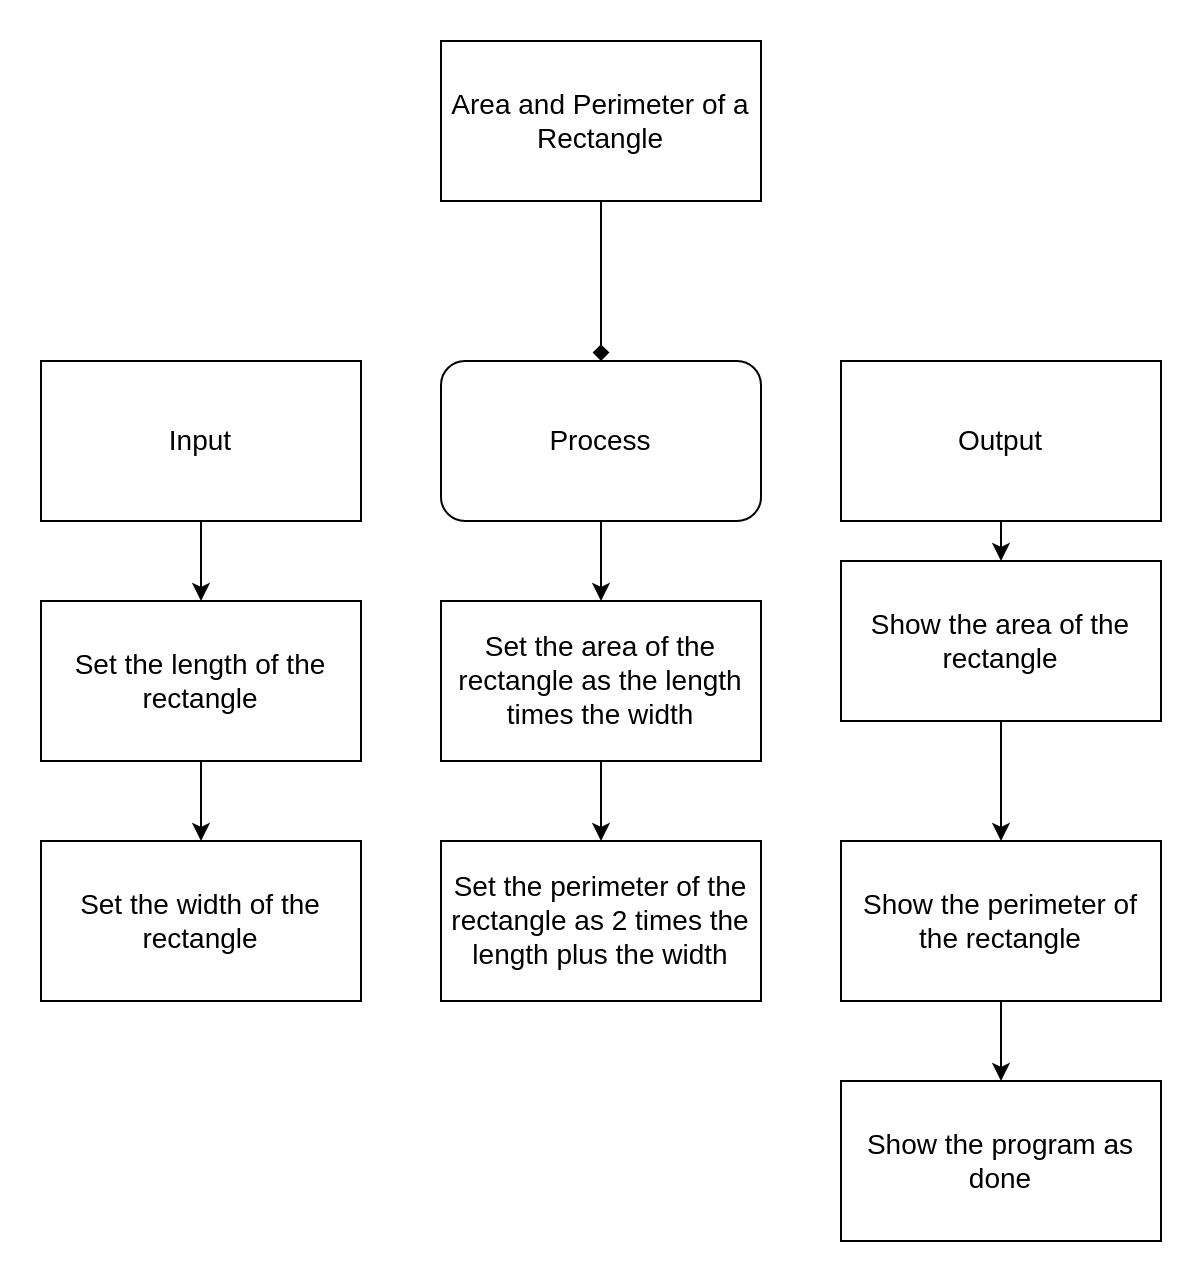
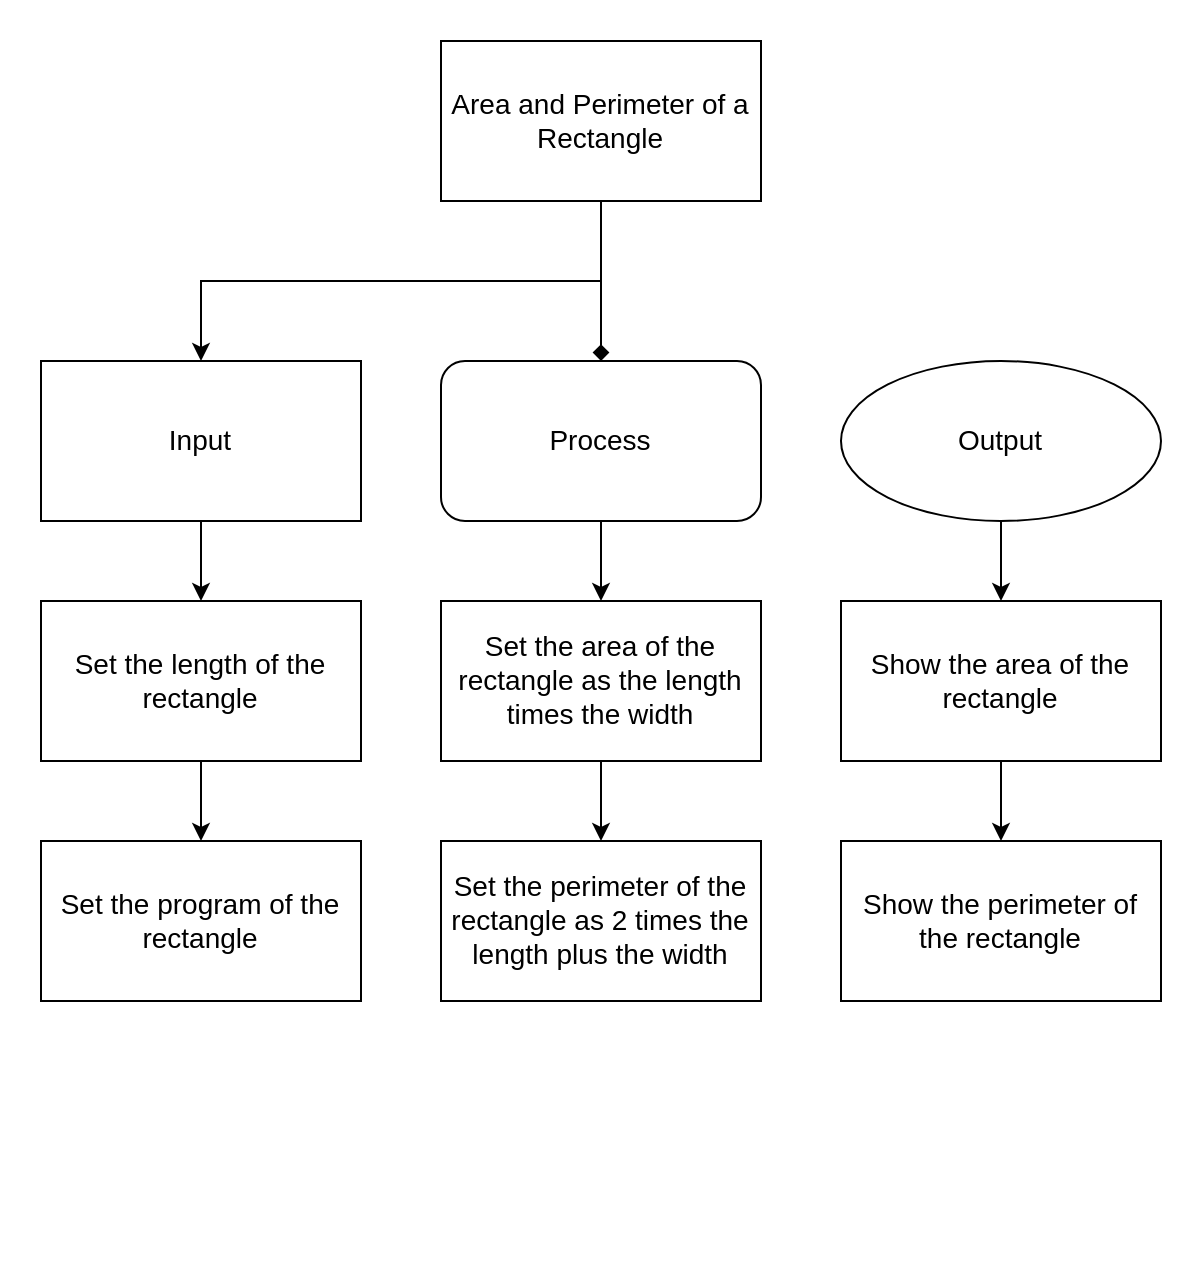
  <mxCell id="0" />
  <mxCell id="1" parent="0" />
  <mxCell id="2" style="edgeStyle=none;html=1;fontSize=14;endArrow=diamond;" parent="1" source="4" target="6" edge="1"><mxGeometry relative="1" as="geometry" /></mxCell>
+ <mxCell id="3" style="edgeStyle=orthogonalEdgeStyle;html=1;entryX=0.5;entryY=0;entryDx=0;entryDy=0;fontSize=14;rounded=0;" parent="1" source="4" target="8" edge="1"><mxGeometry relative="1" as="geometry"><Array as="points"><mxPoint x="300" y="140" /><mxPoint x="100" y="140" /></Array></mxGeometry></mxCell>
  <mxCell id="4" value="Area and Perimeter of a Rectangle" style="rounded=0;whiteSpace=wrap;html=1;fontSize=14;" parent="1" vertex="1"><mxGeometry x="220" y="20" width="160" height="80" as="geometry" /></mxCell>
  <mxCell id="5" style="edgeStyle=orthogonalEdgeStyle;rounded=0;html=1;entryX=0.5;entryY=0;entryDx=0;entryDy=0;fontSize=14;" parent="1" source="6" target="14" edge="1"><mxGeometry relative="1" as="geometry" /></mxCell>
  <mxCell id="6" value="Process" style="whiteSpace=wrap;html=1;fontSize=14;rounded=1;" parent="1" vertex="1"><mxGeometry x="220" y="180" width="160" height="80" as="geometry" /></mxCell>
  <mxCell id="7" style="edgeStyle=orthogonalEdgeStyle;rounded=0;html=1;entryX=0.5;entryY=0;entryDx=0;entryDy=0;fontSize=14;" parent="1" source="8" target="12" edge="1"><mxGeometry relative="1" as="geometry" /></mxCell>
  <mxCell id="8" value="Input" style="rounded=0;whiteSpace=wrap;html=1;fontSize=14;" parent="1" vertex="1"><mxGeometry x="20" y="180" width="160" height="80" as="geometry" /></mxCell>
  <mxCell id="9" style="edgeStyle=orthogonalEdgeStyle;rounded=0;html=1;entryX=0.5;entryY=0;entryDx=0;entryDy=0;fontSize=14;" parent="1" source="10" target="17" edge="1"><mxGeometry relative="1" as="geometry" /></mxCell>
- <mxCell id="10" value="Output" style="rounded=0;whiteSpace=wrap;html=1;fontSize=14;" parent="1" vertex="1"><mxGeometry x="420" y="180" width="160" height="80" as="geometry" /></mxCell>
+ <mxCell id="10" value="Output" style="ellipse;whiteSpace=wrap;html=1;fontSize=14;" parent="1" vertex="1"><mxGeometry x="420" y="180" width="160" height="80" as="geometry" /></mxCell>
  <mxCell id="11" style="edgeStyle=none;html=1;entryX=0.5;entryY=0;entryDx=0;entryDy=0;" edge="1" parent="1" source="12" target="21"><mxGeometry relative="1" as="geometry" /></mxCell>
  <mxCell id="12" value="Set the length of the rectangle" style="rounded=0;whiteSpace=wrap;html=1;fontSize=14;" parent="1" vertex="1"><mxGeometry x="20" y="300" width="160" height="80" as="geometry" /></mxCell>
  <mxCell id="13" style="edgeStyle=orthogonalEdgeStyle;rounded=0;html=1;entryX=0.5;entryY=0;entryDx=0;entryDy=0;fontSize=14;" parent="1" source="14" target="15" edge="1"><mxGeometry relative="1" as="geometry" /></mxCell>
  <mxCell id="14" value="Set the area of the rectangle as the length times the width" style="rounded=0;whiteSpace=wrap;html=1;fontSize=14;" parent="1" vertex="1"><mxGeometry x="220" y="300" width="160" height="80" as="geometry" /></mxCell>
  <mxCell id="15" value="Set the perimeter of the rectangle as 2 times the length plus the width" style="rounded=0;whiteSpace=wrap;html=1;fontSize=14;" parent="1" vertex="1"><mxGeometry x="220" y="420" width="160" height="80" as="geometry" /></mxCell>
  <mxCell id="16" style="edgeStyle=orthogonalEdgeStyle;rounded=0;html=1;entryX=0.5;entryY=0;entryDx=0;entryDy=0;fontSize=14;" parent="1" source="17" target="19" edge="1"><mxGeometry relative="1" as="geometry" /></mxCell>
- <mxCell id="17" value="Show the area of the rectangle" style="rounded=0;whiteSpace=wrap;html=1;fontSize=14;" parent="1" vertex="1"><mxGeometry x="420" y="280" width="160" height="80" as="geometry" /></mxCell>
- <mxCell id="18" style="edgeStyle=orthogonalEdgeStyle;rounded=0;html=1;entryX=0.5;entryY=0;entryDx=0;entryDy=0;fontSize=14;" parent="1" source="19" target="20" edge="1"><mxGeometry relative="1" as="geometry" /></mxCell>
+ <mxCell id="17" value="Show the area of the rectangle" style="rounded=0;whiteSpace=wrap;html=1;fontSize=14;" parent="1" vertex="1"><mxGeometry x="420" y="300" width="160" height="80" as="geometry" /></mxCell>
  <mxCell id="19" value="Show the perimeter of the rectangle" style="rounded=0;whiteSpace=wrap;html=1;fontSize=14;" parent="1" vertex="1"><mxGeometry x="420" y="420" width="160" height="80" as="geometry" /></mxCell>
- <mxCell id="20" value="Show the program as done" style="rounded=0;whiteSpace=wrap;html=1;fontSize=14;" parent="1" vertex="1"><mxGeometry x="420" y="540" width="160" height="80" as="geometry" /></mxCell>
- <mxCell id="21" value="Set the width of the rectangle" style="rounded=0;whiteSpace=wrap;html=1;fontSize=14;" vertex="1" parent="1"><mxGeometry x="20" y="420" width="160" height="80" as="geometry" /></mxCell>
+ <mxCell id="21" value="Set the program of the rectangle" style="rounded=0;whiteSpace=wrap;html=1;fontSize=14;" vertex="1" parent="1"><mxGeometry x="20" y="420" width="160" height="80" as="geometry" /></mxCell>
